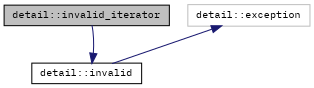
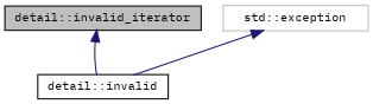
  digraph {
    fontname="IBM Plex Mono"
    node [color=black fillcolor=white fontname="IBM Plex Mono" fontsize=10 shape=record style=filled]
    edge [color=midnightblue dir=back fontname="IBM Plex Mono" fontsize=10 labelfontname=Helvetica labelfontsize=10 style=solid]
    n1 [fillcolor=grey75 fontcolor=black height=0.2 label="detail::invalid_iterator" width=0.4]
    n2 [height=0.2 label="detail::invalid" width=0.4]
-   n3 [color=grey75 height=0.2 label="detail::exception" width=0.4]
-   n2 -> n1
+   n3 [color=grey75 height=0.2 label="std::exception" width=0.4]
+   n1 -> n2
    n3 -> n2
  }
